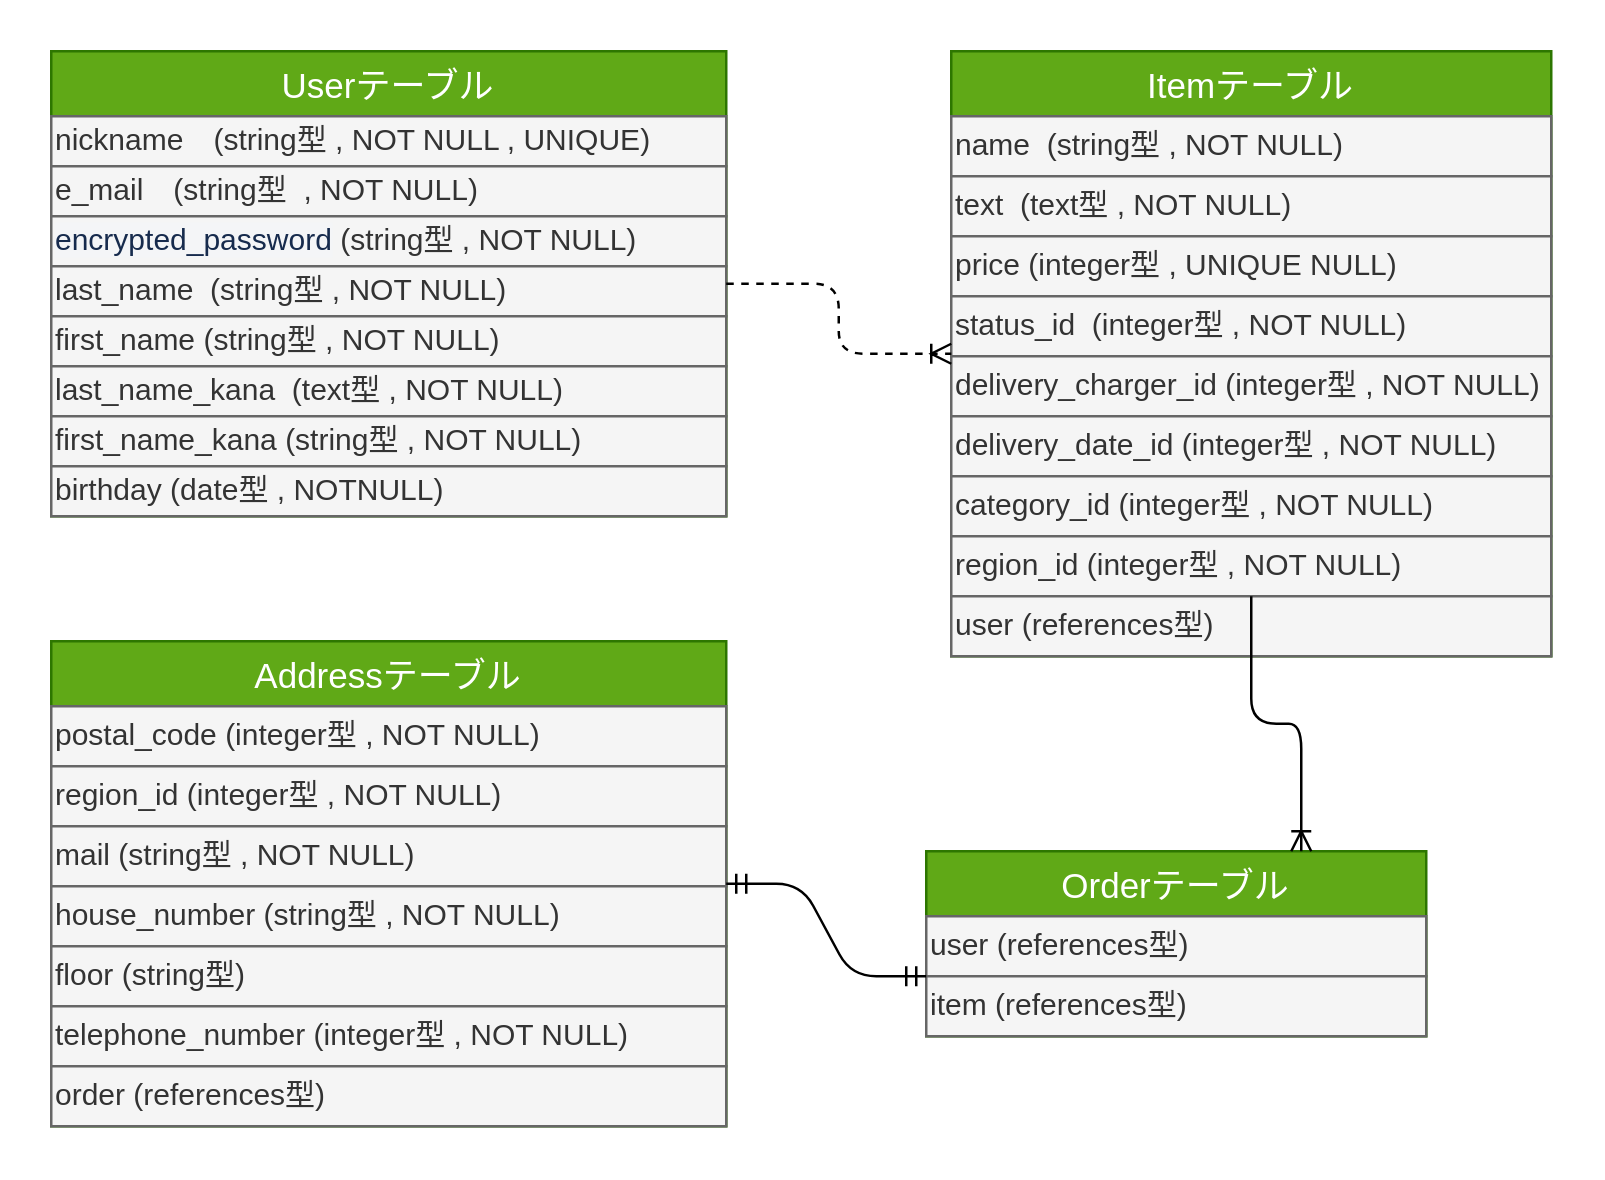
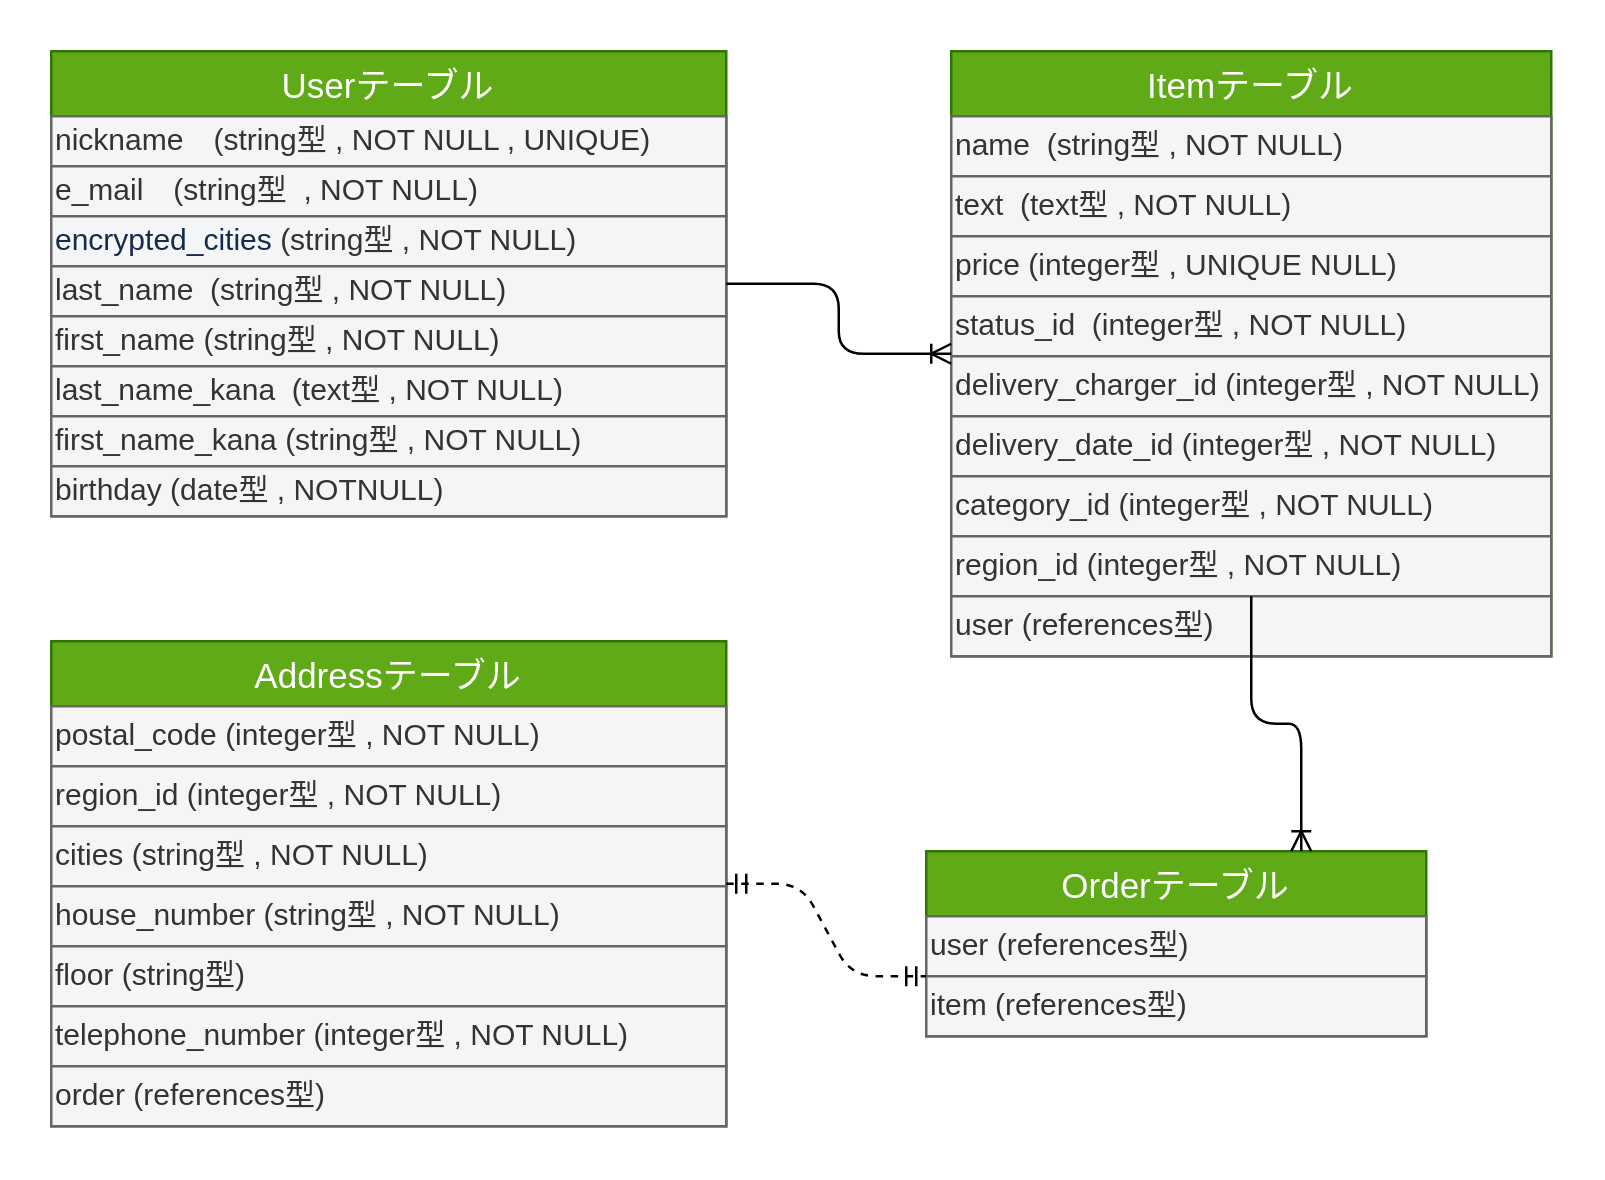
  <mxCell id="0" />
  <mxCell id="1" parent="0" />
  <mxCell id="2" value="Userテーブル" style="swimlane;fontStyle=0;childLayout=stackLayout;horizontal=1;startSize=26;horizontalStack=0;resizeParent=1;resizeParentMax=0;resizeLast=0;collapsible=1;marginBottom=0;align=center;fontSize=14;fillColor=#60a917;strokeColor=#2D7600;fontColor=#ffffff;" parent="1" vertex="1"><mxGeometry x="20" y="20" width="270" height="186" as="geometry"><mxRectangle x="300" y="180" width="60" height="26" as="alternateBounds" /></mxGeometry></mxCell>
  <mxCell id="3" value="nickname　(string型 , NOT NULL , UNIQUE)" style="text;html=1;align=left;verticalAlign=middle;whiteSpace=wrap;rounded=0;fontSize=12;labelPosition=center;verticalLabelPosition=middle;fillColor=#f5f5f5;strokeColor=#666666;fontColor=#333333;" parent="2" vertex="1"><mxGeometry y="26" width="270" height="20" as="geometry" /></mxCell>
  <mxCell id="4" value="e_mail　(string型&amp;nbsp; , NOT NULL)" style="text;html=1;strokeColor=#666666;fillColor=#f5f5f5;align=left;verticalAlign=middle;whiteSpace=wrap;rounded=0;fontSize=12;labelPosition=center;verticalLabelPosition=middle;fontColor=#333333;" parent="2" vertex="1"><mxGeometry y="46" width="270" height="20" as="geometry" /></mxCell>
- <mxCell id="5" value="&lt;span style=&quot;color: rgb(23 , 43 , 77) ; background-color: rgb(244 , 245 , 247)&quot;&gt;&lt;font style=&quot;font-size: 12px&quot;&gt;encrypted_password&lt;/font&gt;&lt;/span&gt;&amp;nbsp;(string型 , NOT NULL)" style="text;html=1;strokeColor=#666666;fillColor=#f5f5f5;align=left;verticalAlign=middle;whiteSpace=wrap;rounded=0;fontSize=12;labelPosition=center;verticalLabelPosition=middle;fontColor=#333333;" parent="2" vertex="1"><mxGeometry y="66" width="270" height="20" as="geometry" /></mxCell>
+ <mxCell id="5" value="&lt;span style=&quot;color: rgb(23 , 43 , 77) ; background-color: rgb(244 , 245 , 247)&quot;&gt;&lt;font style=&quot;font-size: 12px&quot;&gt;encrypted_cities&lt;/font&gt;&lt;/span&gt;&amp;nbsp;(string型 , NOT NULL)" style="text;html=1;strokeColor=#666666;fillColor=#f5f5f5;align=left;verticalAlign=middle;whiteSpace=wrap;rounded=0;fontSize=12;labelPosition=center;verticalLabelPosition=middle;fontColor=#333333;" parent="2" vertex="1"><mxGeometry y="66" width="270" height="20" as="geometry" /></mxCell>
  <mxCell id="6" value="last_name&amp;nbsp; (string型 , NOT NULL)" style="text;html=1;strokeColor=#666666;fillColor=#f5f5f5;align=left;verticalAlign=middle;whiteSpace=wrap;rounded=0;fontSize=12;labelPosition=center;verticalLabelPosition=middle;fontColor=#333333;" parent="2" vertex="1"><mxGeometry y="86" width="270" height="20" as="geometry" /></mxCell>
  <mxCell id="7" value="first_name (string型 , NOT NULL)" style="text;html=1;strokeColor=#666666;fillColor=#f5f5f5;align=left;verticalAlign=middle;whiteSpace=wrap;rounded=0;fontSize=12;labelPosition=center;verticalLabelPosition=middle;fontColor=#333333;" parent="2" vertex="1"><mxGeometry y="106" width="270" height="20" as="geometry" /></mxCell>
  <mxCell id="8" value="last_name_kana&amp;nbsp; (text型 , NOT NULL)" style="text;html=1;strokeColor=#666666;fillColor=#f5f5f5;align=left;verticalAlign=middle;whiteSpace=wrap;rounded=0;fontSize=12;labelPosition=center;verticalLabelPosition=middle;fontColor=#333333;" parent="2" vertex="1"><mxGeometry y="126" width="270" height="20" as="geometry" /></mxCell>
  <mxCell id="9" value="first_name_kana (string型 , NOT NULL)" style="text;html=1;strokeColor=#666666;fillColor=#f5f5f5;align=left;verticalAlign=middle;whiteSpace=wrap;rounded=0;fontSize=12;labelPosition=center;verticalLabelPosition=middle;fontColor=#333333;" parent="2" vertex="1"><mxGeometry y="146" width="270" height="20" as="geometry" /></mxCell>
  <mxCell id="10" value="birthday (date型 , NOTNULL)" style="text;html=1;strokeColor=#666666;fillColor=#f5f5f5;align=left;verticalAlign=middle;whiteSpace=wrap;rounded=0;fontSize=12;labelPosition=center;verticalLabelPosition=middle;fontColor=#333333;" parent="2" vertex="1"><mxGeometry y="166" width="270" height="20" as="geometry" /></mxCell>
  <mxCell id="11" value="Itemテーブル" style="swimlane;fontStyle=0;childLayout=stackLayout;horizontal=1;startSize=26;horizontalStack=0;resizeParent=1;resizeParentMax=0;resizeLast=0;collapsible=1;marginBottom=0;align=center;fontSize=14;fillColor=#60a917;strokeColor=#2D7600;fontColor=#ffffff;" parent="1" vertex="1"><mxGeometry x="380" y="20" width="240" height="242" as="geometry" /></mxCell>
  <mxCell id="12" value="name&amp;nbsp; (string型 , NOT NULL)" style="text;html=1;strokeColor=#666666;fillColor=#f5f5f5;align=left;verticalAlign=middle;whiteSpace=wrap;rounded=0;fontSize=12;labelPosition=center;verticalLabelPosition=middle;fontColor=#333333;" parent="11" vertex="1"><mxGeometry y="26" width="240" height="24" as="geometry" /></mxCell>
  <mxCell id="13" value="text&amp;nbsp; (text型 , NOT NULL)" style="text;html=1;strokeColor=#666666;fillColor=#f5f5f5;align=left;verticalAlign=middle;whiteSpace=wrap;rounded=0;fontSize=12;labelPosition=center;verticalLabelPosition=middle;fontColor=#333333;" parent="11" vertex="1"><mxGeometry y="50" width="240" height="24" as="geometry" /></mxCell>
  <mxCell id="14" value="price (integer型 , UNIQUE NULL)" style="text;html=1;strokeColor=#666666;fillColor=#f5f5f5;align=left;verticalAlign=middle;whiteSpace=wrap;rounded=0;fontSize=12;labelPosition=center;verticalLabelPosition=middle;fontColor=#333333;" parent="11" vertex="1"><mxGeometry y="74" width="240" height="24" as="geometry" /></mxCell>
  <mxCell id="15" value="status_id&amp;nbsp; (integer型 , NOT NULL)" style="text;html=1;strokeColor=#666666;fillColor=#f5f5f5;align=left;verticalAlign=middle;whiteSpace=wrap;rounded=0;fontSize=12;labelPosition=center;verticalLabelPosition=middle;fontColor=#333333;" parent="11" vertex="1"><mxGeometry y="98" width="240" height="24" as="geometry" /></mxCell>
  <mxCell id="16" value="delivery_charger_id (integer型 , NOT NULL)" style="text;html=1;strokeColor=#666666;fillColor=#f5f5f5;align=left;verticalAlign=middle;whiteSpace=wrap;rounded=0;fontSize=12;labelPosition=center;verticalLabelPosition=middle;fontColor=#333333;" parent="11" vertex="1"><mxGeometry y="122" width="240" height="24" as="geometry" /></mxCell>
  <mxCell id="17" value="delivery_date_id (integer型 , NOT NULL)" style="text;html=1;strokeColor=#666666;fillColor=#f5f5f5;align=left;verticalAlign=middle;whiteSpace=wrap;rounded=0;fontSize=12;labelPosition=center;verticalLabelPosition=middle;fontColor=#333333;" parent="11" vertex="1"><mxGeometry y="146" width="240" height="24" as="geometry" /></mxCell>
  <mxCell id="18" value="category_id (integer型 , NOT NULL)" style="text;html=1;strokeColor=#666666;fillColor=#f5f5f5;align=left;verticalAlign=middle;whiteSpace=wrap;rounded=0;fontSize=12;labelPosition=center;verticalLabelPosition=middle;fontColor=#333333;" parent="11" vertex="1"><mxGeometry y="170" width="240" height="24" as="geometry" /></mxCell>
  <mxCell id="19" value="region_id (integer型 , NOT NULL)" style="text;html=1;strokeColor=#666666;fillColor=#f5f5f5;align=left;verticalAlign=middle;whiteSpace=wrap;rounded=0;fontSize=12;labelPosition=center;verticalLabelPosition=middle;fontColor=#333333;" parent="11" vertex="1"><mxGeometry y="194" width="240" height="24" as="geometry" /></mxCell>
  <mxCell id="20" value="user (references型)" style="text;html=1;strokeColor=#666666;fillColor=#f5f5f5;align=left;verticalAlign=middle;whiteSpace=wrap;rounded=0;fontSize=12;labelPosition=center;verticalLabelPosition=middle;fontColor=#333333;" vertex="1" parent="11"><mxGeometry y="218" width="240" height="24" as="geometry" /></mxCell>
  <mxCell id="21" value="Orderテーブル" style="swimlane;fontStyle=0;childLayout=stackLayout;horizontal=1;startSize=26;horizontalStack=0;resizeParent=1;resizeParentMax=0;resizeLast=0;collapsible=1;marginBottom=0;align=center;fontSize=14;fillColor=#60a917;strokeColor=#2D7600;fontColor=#ffffff;" parent="1" vertex="1"><mxGeometry x="370" y="340" width="200" height="74" as="geometry" /></mxCell>
  <mxCell id="22" value="user (references型)" style="text;html=1;strokeColor=#666666;fillColor=#f5f5f5;align=left;verticalAlign=middle;whiteSpace=wrap;rounded=0;fontSize=12;labelPosition=center;verticalLabelPosition=middle;fontColor=#333333;" parent="21" vertex="1"><mxGeometry y="26" width="200" height="24" as="geometry" /></mxCell>
  <mxCell id="23" value="item (references型)" style="text;html=1;strokeColor=#666666;fillColor=#f5f5f5;align=left;verticalAlign=middle;whiteSpace=wrap;rounded=0;fontSize=12;labelPosition=center;verticalLabelPosition=middle;fontColor=#333333;" parent="21" vertex="1"><mxGeometry y="50" width="200" height="24" as="geometry" /></mxCell>
- <mxCell id="24" value="" style="edgeStyle=orthogonalEdgeStyle;fontSize=12;html=1;endArrow=ERoneToMany;exitX=1;exitY=0.5;exitDx=0;exitDy=0;dashed=1;" parent="1" source="2" target="11" edge="1"><mxGeometry width="100" height="100" relative="1" as="geometry"><mxPoint x="80" y="141" as="sourcePoint" /><mxPoint x="290" y="91" as="targetPoint" /></mxGeometry></mxCell>
+ <mxCell id="24" value="" style="edgeStyle=orthogonalEdgeStyle;fontSize=12;html=1;endArrow=ERoneToMany;exitX=1;exitY=0.5;exitDx=0;exitDy=0;" parent="1" source="2" target="11" edge="1"><mxGeometry width="100" height="100" relative="1" as="geometry"><mxPoint x="80" y="141" as="sourcePoint" /><mxPoint x="290" y="91" as="targetPoint" /></mxGeometry></mxCell>
  <mxCell id="25" value="" style="edgeStyle=orthogonalEdgeStyle;fontSize=12;html=1;endArrow=ERoneToMany;entryX=0.75;entryY=0;entryDx=0;entryDy=0;exitX=0.5;exitY=1;exitDx=0;exitDy=0;" parent="1" source="19" target="21" edge="1"><mxGeometry width="100" height="100" relative="1" as="geometry"><mxPoint x="480" y="298" as="sourcePoint" /><mxPoint x="390" y="260" as="targetPoint" /></mxGeometry></mxCell>
  <mxCell id="26" value="Addressテーブル" style="swimlane;fontStyle=0;childLayout=stackLayout;horizontal=1;startSize=26;horizontalStack=0;resizeParent=1;resizeParentMax=0;resizeLast=0;collapsible=1;marginBottom=0;align=center;fontSize=14;fillColor=#60a917;strokeColor=#2D7600;fontColor=#ffffff;" parent="1" vertex="1"><mxGeometry x="20" y="256" width="270" height="194" as="geometry" /></mxCell>
  <mxCell id="27" value="postal_code (integer型 , NOT NULL)" style="text;html=1;strokeColor=#666666;fillColor=#f5f5f5;align=left;verticalAlign=middle;whiteSpace=wrap;rounded=0;fontSize=12;labelPosition=center;verticalLabelPosition=middle;fontColor=#333333;" parent="26" vertex="1"><mxGeometry y="26" width="270" height="24" as="geometry" /></mxCell>
  <mxCell id="28" value="region_id (integer型 , NOT NULL)" style="text;html=1;strokeColor=#666666;fillColor=#f5f5f5;align=left;verticalAlign=middle;whiteSpace=wrap;rounded=0;fontSize=12;labelPosition=center;verticalLabelPosition=middle;fontColor=#333333;" parent="26" vertex="1"><mxGeometry y="50" width="270" height="24" as="geometry" /></mxCell>
- <mxCell id="29" value="mail (string型 , NOT NULL)" style="text;html=1;strokeColor=#666666;fillColor=#f5f5f5;align=left;verticalAlign=middle;whiteSpace=wrap;rounded=0;fontSize=12;labelPosition=center;verticalLabelPosition=middle;fontColor=#333333;" parent="26" vertex="1"><mxGeometry y="74" width="270" height="24" as="geometry" /></mxCell>
+ <mxCell id="29" value="cities (string型 , NOT NULL)" style="text;html=1;strokeColor=#666666;fillColor=#f5f5f5;align=left;verticalAlign=middle;whiteSpace=wrap;rounded=0;fontSize=12;labelPosition=center;verticalLabelPosition=middle;fontColor=#333333;" parent="26" vertex="1"><mxGeometry y="74" width="270" height="24" as="geometry" /></mxCell>
  <mxCell id="30" value="house_number (string型 , NOT NULL)" style="text;html=1;strokeColor=#666666;fillColor=#f5f5f5;align=left;verticalAlign=middle;whiteSpace=wrap;rounded=0;fontSize=12;labelPosition=center;verticalLabelPosition=middle;fontColor=#333333;" parent="26" vertex="1"><mxGeometry y="98" width="270" height="24" as="geometry" /></mxCell>
  <mxCell id="31" value="floor (string型)" style="text;html=1;strokeColor=#666666;fillColor=#f5f5f5;align=left;verticalAlign=middle;whiteSpace=wrap;rounded=0;fontSize=12;labelPosition=center;verticalLabelPosition=middle;fontColor=#333333;" parent="26" vertex="1"><mxGeometry y="122" width="270" height="24" as="geometry" /></mxCell>
  <mxCell id="32" value="telephone_number (integer型 , NOT NULL)" style="text;html=1;strokeColor=#666666;fillColor=#f5f5f5;align=left;verticalAlign=middle;whiteSpace=wrap;rounded=0;fontSize=12;labelPosition=center;verticalLabelPosition=middle;fontColor=#333333;" parent="26" vertex="1"><mxGeometry y="146" width="270" height="24" as="geometry" /></mxCell>
  <mxCell id="33" value="order (references型)" style="text;html=1;strokeColor=#666666;fillColor=#f5f5f5;align=left;verticalAlign=middle;whiteSpace=wrap;rounded=0;fontSize=12;labelPosition=center;verticalLabelPosition=middle;fontColor=#333333;" vertex="1" parent="26"><mxGeometry y="170" width="270" height="24" as="geometry" /></mxCell>
- <mxCell id="34" value="" style="edgeStyle=entityRelationEdgeStyle;fontSize=12;html=1;endArrow=ERmandOne;startArrow=ERmandOne;exitX=1;exitY=0.5;exitDx=0;exitDy=0;entryX=0;entryY=0;entryDx=0;entryDy=0;" parent="1" source="26" target="23" edge="1"><mxGeometry width="100" height="100" relative="1" as="geometry"><mxPoint x="270" y="250" as="sourcePoint" /><mxPoint x="360" y="364" as="targetPoint" /></mxGeometry></mxCell>
+ <mxCell id="34" value="" style="edgeStyle=entityRelationEdgeStyle;fontSize=12;html=1;endArrow=ERmandOne;startArrow=ERmandOne;exitX=1;exitY=0.5;exitDx=0;exitDy=0;entryX=0;entryY=0;entryDx=0;entryDy=0;dashed=1;" parent="1" source="26" target="23" edge="1"><mxGeometry width="100" height="100" relative="1" as="geometry"><mxPoint x="270" y="250" as="sourcePoint" /><mxPoint x="360" y="364" as="targetPoint" /></mxGeometry></mxCell>
